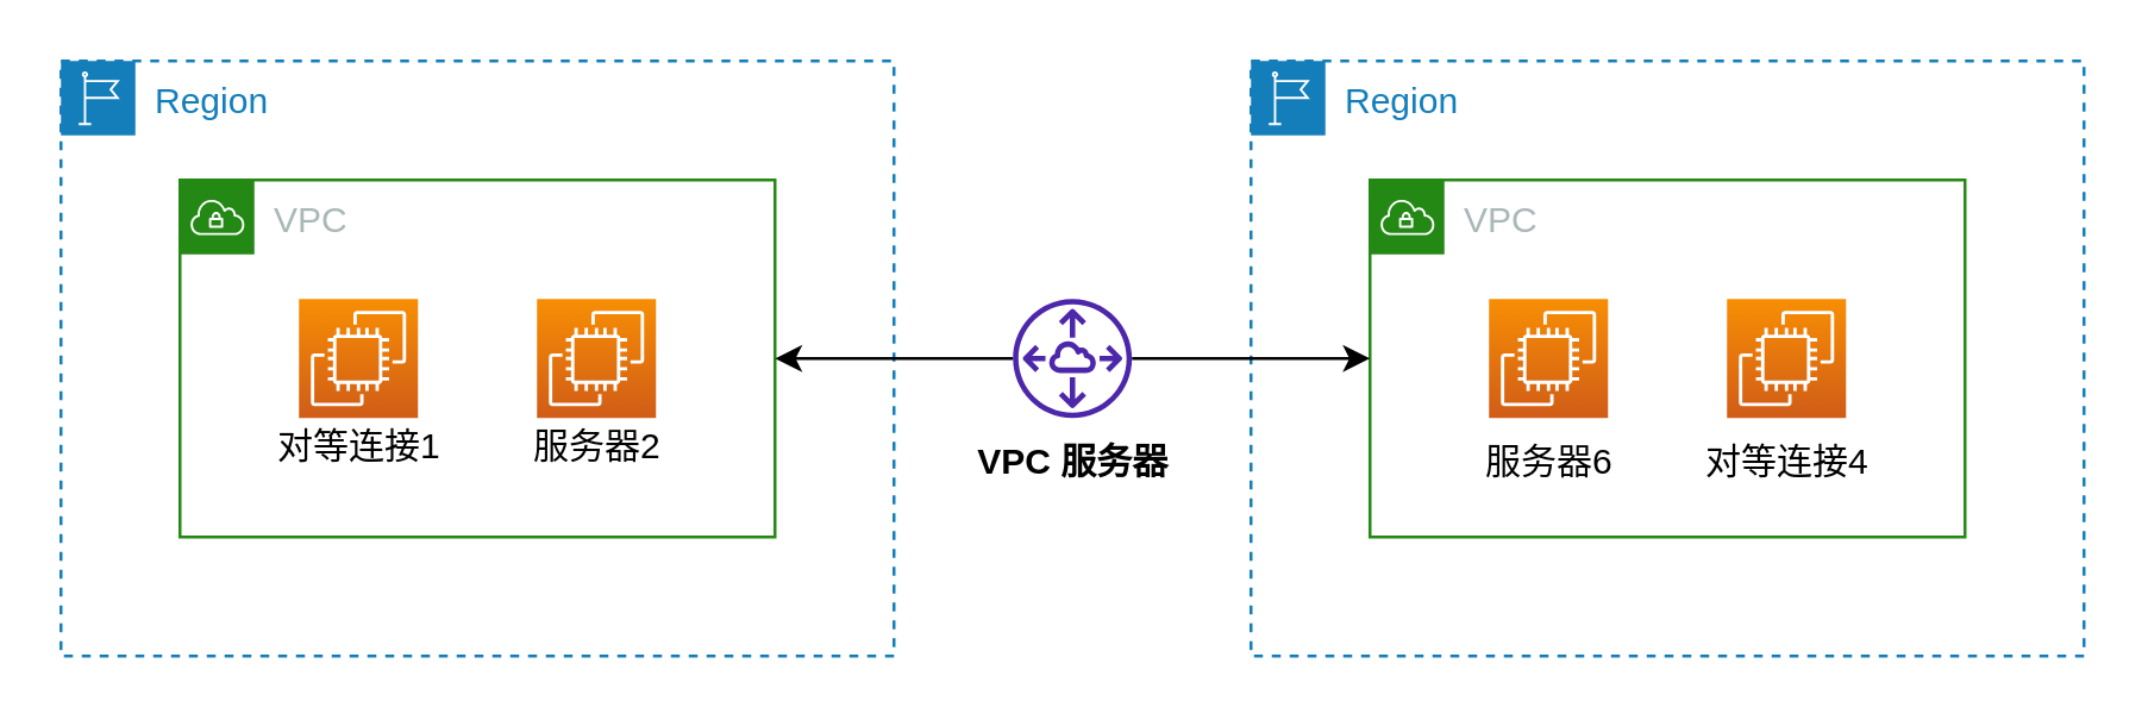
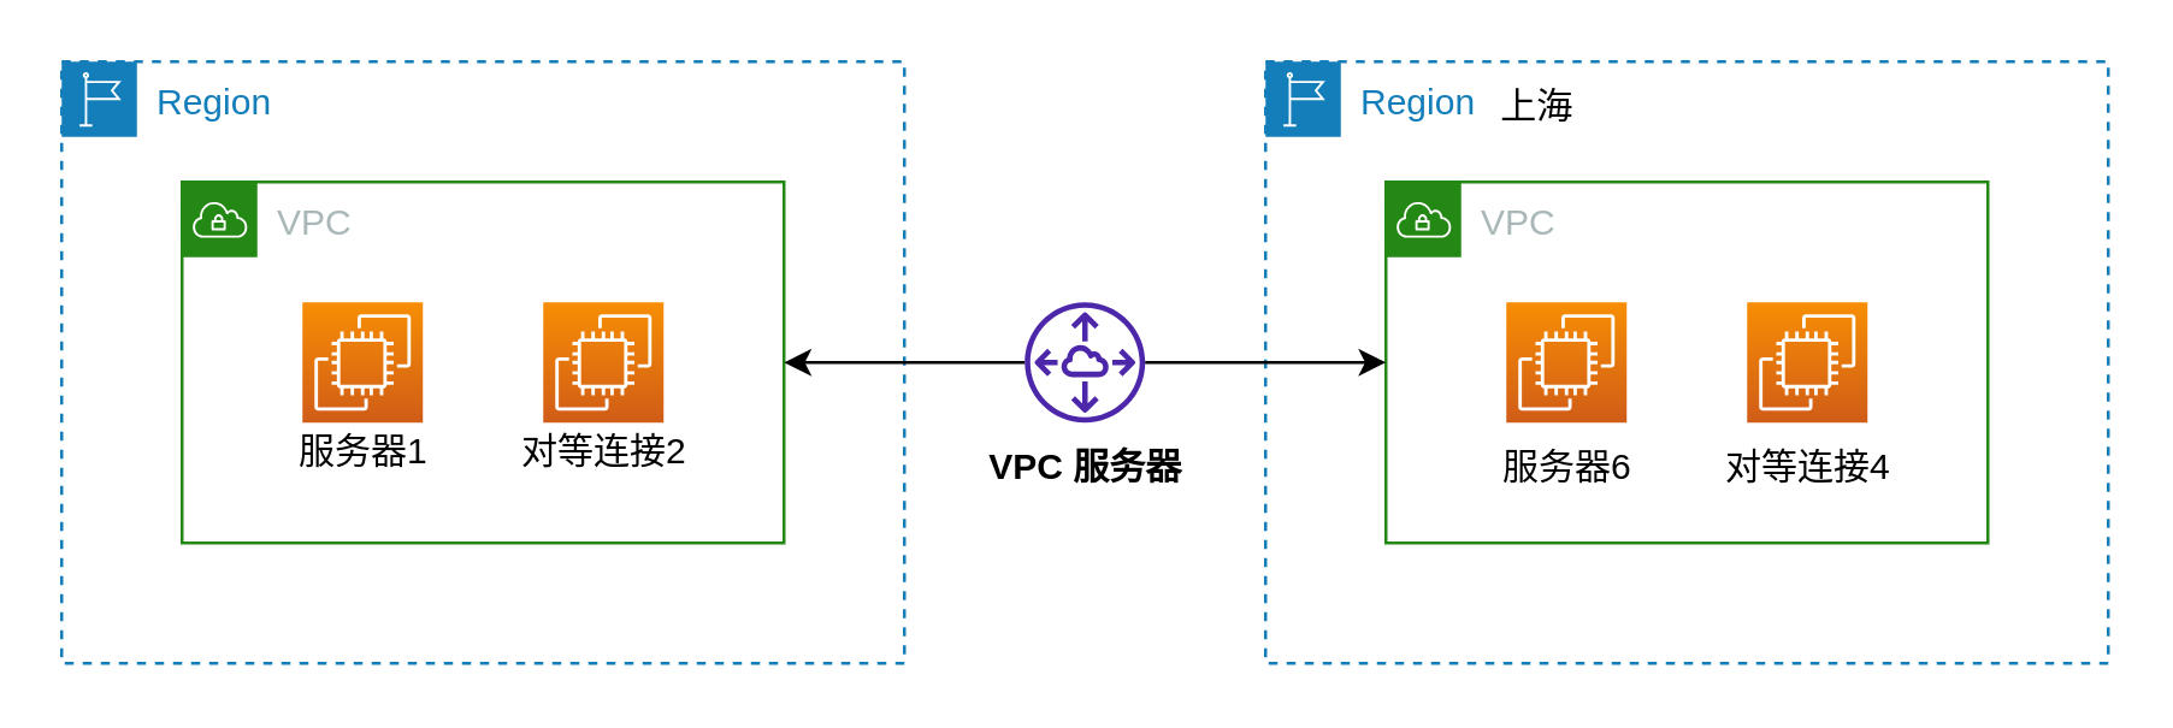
  <mxCell id="0" />
  <mxCell id="1" parent="0" />
  <mxCell id="2" value="Region" style="points=[[0,0],[0.25,0],[0.5,0],[0.75,0],[1,0],[1,0.25],[1,0.5],[1,0.75],[1,1],[0.75,1],[0.5,1],[0.25,1],[0,1],[0,0.75],[0,0.5],[0,0.25]];outlineConnect=0;gradientColor=none;html=1;whiteSpace=wrap;fontSize=12;fontStyle=0;container=1;pointerEvents=0;collapsible=0;recursiveResize=0;shape=mxgraph.aws4.group;grIcon=mxgraph.aws4.group_region;strokeColor=#147EBA;fillColor=none;verticalAlign=top;align=left;spacingLeft=30;fontColor=#147EBA;dashed=1;" vertex="1" parent="1"><mxGeometry x="20" y="20" width="280" height="200" as="geometry" /></mxCell>
  <mxCell id="3" value="VPC" style="points=[[0,0],[0.25,0],[0.5,0],[0.75,0],[1,0],[1,0.25],[1,0.5],[1,0.75],[1,1],[0.75,1],[0.5,1],[0.25,1],[0,1],[0,0.75],[0,0.5],[0,0.25]];outlineConnect=0;gradientColor=none;html=1;whiteSpace=wrap;fontSize=12;fontStyle=0;container=1;pointerEvents=0;collapsible=0;recursiveResize=0;shape=mxgraph.aws4.group;grIcon=mxgraph.aws4.group_vpc;strokeColor=#248814;fillColor=none;verticalAlign=top;align=left;spacingLeft=30;fontColor=#AAB7B8;dashed=0;" vertex="1" parent="2"><mxGeometry x="40" y="40" width="200" height="120" as="geometry" /></mxCell>
  <mxCell id="4" value="" style="sketch=0;points=[[0,0,0],[0.25,0,0],[0.5,0,0],[0.75,0,0],[1,0,0],[0,1,0],[0.25,1,0],[0.5,1,0],[0.75,1,0],[1,1,0],[0,0.25,0],[0,0.5,0],[0,0.75,0],[1,0.25,0],[1,0.5,0],[1,0.75,0]];outlineConnect=0;fontColor=#232F3E;gradientColor=#F78E04;gradientDirection=north;fillColor=#D05C17;strokeColor=#ffffff;dashed=0;verticalLabelPosition=bottom;verticalAlign=top;align=center;html=1;fontSize=12;fontStyle=0;aspect=fixed;shape=mxgraph.aws4.resourceIcon;resIcon=mxgraph.aws4.ec2;" vertex="1" parent="3"><mxGeometry x="40" y="40" width="40" height="40" as="geometry" /></mxCell>
  <mxCell id="5" value="" style="sketch=0;points=[[0,0,0],[0.25,0,0],[0.5,0,0],[0.75,0,0],[1,0,0],[0,1,0],[0.25,1,0],[0.5,1,0],[0.75,1,0],[1,1,0],[0,0.25,0],[0,0.5,0],[0,0.75,0],[1,0.25,0],[1,0.5,0],[1,0.75,0]];outlineConnect=0;fontColor=#232F3E;gradientColor=#F78E04;gradientDirection=north;fillColor=#D05C17;strokeColor=#ffffff;dashed=0;verticalLabelPosition=bottom;verticalAlign=top;align=center;html=1;fontSize=12;fontStyle=0;aspect=fixed;shape=mxgraph.aws4.resourceIcon;resIcon=mxgraph.aws4.ec2;" vertex="1" parent="3"><mxGeometry x="120" y="40" width="40" height="40" as="geometry" /></mxCell>
- <mxCell id="6" value="服务器2" style="text;html=1;align=center;verticalAlign=middle;resizable=0;points=[];autosize=1;strokeColor=none;fillColor=none;" vertex="1" parent="3"><mxGeometry x="105" y="75" width="70" height="30" as="geometry" /></mxCell>
- <mxCell id="7" value="对等连接1" style="text;html=1;align=center;verticalAlign=middle;resizable=0;points=[];autosize=1;strokeColor=none;fillColor=none;" vertex="1" parent="3"><mxGeometry x="25" y="75" width="70" height="30" as="geometry" /></mxCell>
+ <mxCell id="6" value="对等连接2" style="text;html=1;align=center;verticalAlign=middle;resizable=0;points=[];autosize=1;strokeColor=none;fillColor=none;" vertex="1" parent="3"><mxGeometry x="105" y="75" width="70" height="30" as="geometry" /></mxCell>
+ <mxCell id="7" value="服务器1" style="text;html=1;align=center;verticalAlign=middle;resizable=0;points=[];autosize=1;strokeColor=none;fillColor=none;" vertex="1" parent="3"><mxGeometry x="25" y="75" width="70" height="30" as="geometry" /></mxCell>
  <mxCell id="8" value="Region" style="points=[[0,0],[0.25,0],[0.5,0],[0.75,0],[1,0],[1,0.25],[1,0.5],[1,0.75],[1,1],[0.75,1],[0.5,1],[0.25,1],[0,1],[0,0.75],[0,0.5],[0,0.25]];outlineConnect=0;gradientColor=none;html=1;whiteSpace=wrap;fontSize=12;fontStyle=0;container=1;pointerEvents=0;collapsible=0;recursiveResize=0;shape=mxgraph.aws4.group;grIcon=mxgraph.aws4.group_region;strokeColor=#147EBA;fillColor=none;verticalAlign=top;align=left;spacingLeft=30;fontColor=#147EBA;dashed=1;" vertex="1" parent="1"><mxGeometry x="420" y="20" width="280" height="200" as="geometry" /></mxCell>
+ <mxCell id="9" value="上海" style="text;html=1;align=center;verticalAlign=middle;resizable=0;points=[];autosize=1;strokeColor=none;fillColor=none;" vertex="1" parent="8"><mxGeometry x="65" width="50" height="30" as="geometry" /></mxCell>
  <mxCell id="10" value="VPC" style="points=[[0,0],[0.25,0],[0.5,0],[0.75,0],[1,0],[1,0.25],[1,0.5],[1,0.75],[1,1],[0.75,1],[0.5,1],[0.25,1],[0,1],[0,0.75],[0,0.5],[0,0.25]];outlineConnect=0;gradientColor=none;html=1;whiteSpace=wrap;fontSize=12;fontStyle=0;container=1;pointerEvents=0;collapsible=0;recursiveResize=0;shape=mxgraph.aws4.group;grIcon=mxgraph.aws4.group_vpc;strokeColor=#248814;fillColor=none;verticalAlign=top;align=left;spacingLeft=30;fontColor=#AAB7B8;dashed=0;" vertex="1" parent="8"><mxGeometry x="40" y="40" width="200" height="120" as="geometry" /></mxCell>
  <mxCell id="11" value="" style="sketch=0;points=[[0,0,0],[0.25,0,0],[0.5,0,0],[0.75,0,0],[1,0,0],[0,1,0],[0.25,1,0],[0.5,1,0],[0.75,1,0],[1,1,0],[0,0.25,0],[0,0.5,0],[0,0.75,0],[1,0.25,0],[1,0.5,0],[1,0.75,0]];outlineConnect=0;fontColor=#232F3E;gradientColor=#F78E04;gradientDirection=north;fillColor=#D05C17;strokeColor=#ffffff;dashed=0;verticalLabelPosition=bottom;verticalAlign=top;align=center;html=1;fontSize=12;fontStyle=0;aspect=fixed;shape=mxgraph.aws4.resourceIcon;resIcon=mxgraph.aws4.ec2;" vertex="1" parent="10"><mxGeometry x="40" y="40" width="40" height="40" as="geometry" /></mxCell>
  <mxCell id="12" value="服务器6" style="text;html=1;align=center;verticalAlign=middle;resizable=0;points=[];autosize=1;strokeColor=none;fillColor=none;" vertex="1" parent="10"><mxGeometry x="25" y="80" width="70" height="30" as="geometry" /></mxCell>
  <mxCell id="13" value="" style="sketch=0;points=[[0,0,0],[0.25,0,0],[0.5,0,0],[0.75,0,0],[1,0,0],[0,1,0],[0.25,1,0],[0.5,1,0],[0.75,1,0],[1,1,0],[0,0.25,0],[0,0.5,0],[0,0.75,0],[1,0.25,0],[1,0.5,0],[1,0.75,0]];outlineConnect=0;fontColor=#232F3E;gradientColor=#F78E04;gradientDirection=north;fillColor=#D05C17;strokeColor=#ffffff;dashed=0;verticalLabelPosition=bottom;verticalAlign=top;align=center;html=1;fontSize=12;fontStyle=0;aspect=fixed;shape=mxgraph.aws4.resourceIcon;resIcon=mxgraph.aws4.ec2;" vertex="1" parent="10"><mxGeometry x="120" y="40" width="40" height="40" as="geometry" /></mxCell>
  <mxCell id="14" value="对等连接4" style="text;html=1;align=center;verticalAlign=middle;resizable=0;points=[];autosize=1;strokeColor=none;fillColor=none;" vertex="1" parent="10"><mxGeometry x="105" y="80" width="70" height="30" as="geometry" /></mxCell>
  <mxCell id="15" value="" style="sketch=0;outlineConnect=0;fontColor=#232F3E;gradientColor=none;fillColor=#4D27AA;strokeColor=none;dashed=0;verticalLabelPosition=bottom;verticalAlign=top;align=center;html=1;fontSize=12;fontStyle=0;aspect=fixed;pointerEvents=1;shape=mxgraph.aws4.peering;" vertex="1" parent="1"><mxGeometry x="340" y="100" width="40" height="40" as="geometry" /></mxCell>
  <mxCell id="16" style="edgeStyle=orthogonalEdgeStyle;rounded=0;orthogonalLoop=1;jettySize=auto;html=1;exitX=0;exitY=0.5;exitDx=0;exitDy=0;endArrow=none;endFill=0;startArrow=classic;startFill=1;" edge="1" parent="1" source="10" target="15"><mxGeometry relative="1" as="geometry" /></mxCell>
  <mxCell id="17" style="edgeStyle=orthogonalEdgeStyle;rounded=0;orthogonalLoop=1;jettySize=auto;html=1;exitX=1;exitY=0.5;exitDx=0;exitDy=0;endArrow=none;endFill=0;startArrow=classic;startFill=1;" edge="1" parent="1" source="3" target="15"><mxGeometry relative="1" as="geometry" /></mxCell>
  <mxCell id="18" value="&lt;b&gt;VPC 服务器&lt;/b&gt;" style="text;html=1;align=center;verticalAlign=middle;resizable=0;points=[];autosize=1;strokeColor=none;fillColor=none;" vertex="1" parent="1"><mxGeometry x="310" y="140" width="100" height="30" as="geometry" /></mxCell>
